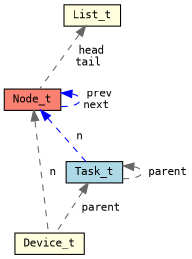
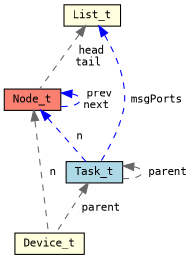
  digraph {
    fontname="DejaVu Sans Mono"
    node [color=black fillcolor=lightyellow fontname="DejaVu Sans Mono" fontsize=10 shape=record style=filled]
    edge [color=gray40 dir=back fontname="DejaVu Sans Mono" fontsize=10 labelfontname=Helvetica labelfontsize=10 style=dashed]
    n1 [fontcolor=black height=0.2 label=Device_t width=0.4]
    n2 [fillcolor=salmon height=0.2 label=Node_t width=0.4]
    n3 [fillcolor=lightblue height=0.2 label=Task_t width=0.4]
    n4 [height=0.2 label=List_t width=0.4]
    n2 -> n1 [label=" n"]
    n2 -> n2 [color=blue label=" prev\nnext"]
    n2 -> n3 [color=blue label=" n"]
    n3 -> n1 [label=" parent"]
    n3 -> n3 [label=" parent"]
    n4 -> n2 [label=" head\ntail"]
+   n4 -> n3 [color=blue label=" msgPorts"]
  }
